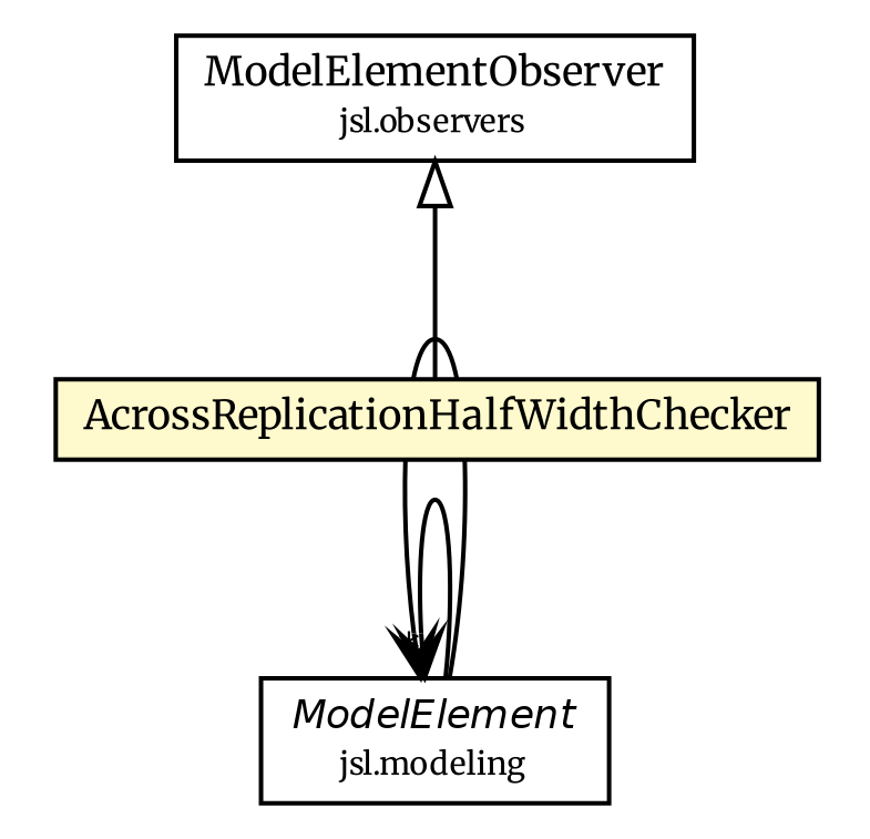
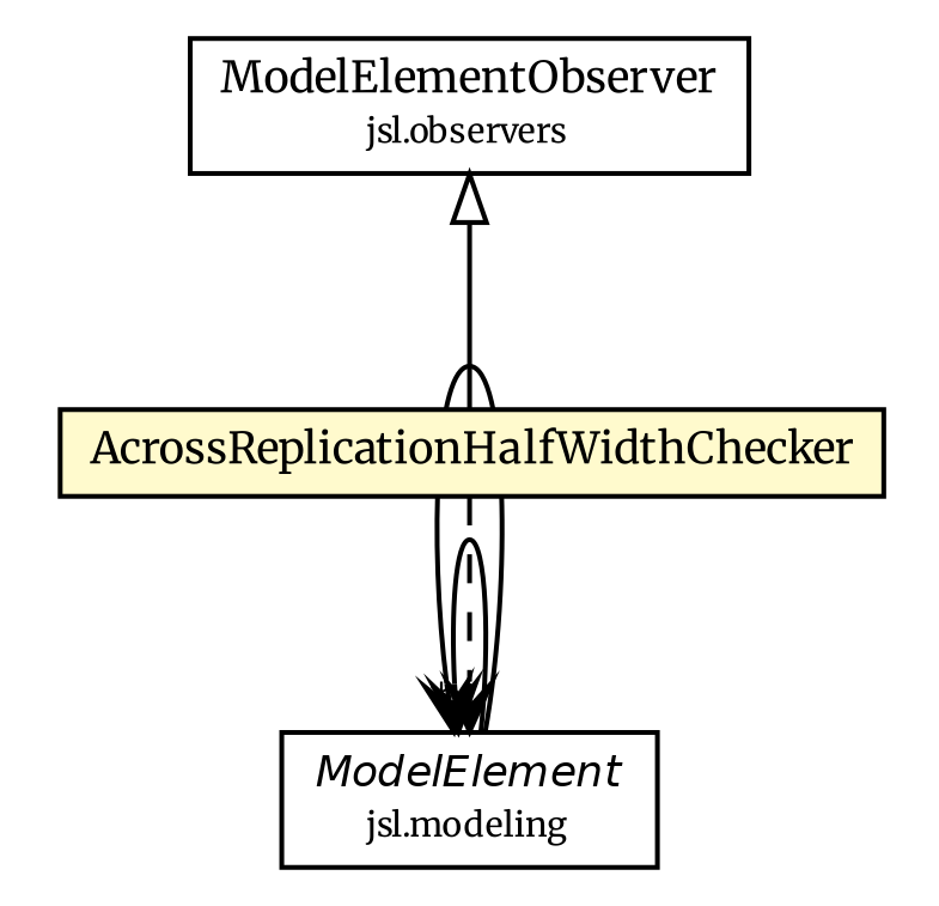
  digraph {
    fontname=Merriweather
    nodesep=0.25
    ranksep=0.5
    node [fontcolor=black fontname=Merriweather fontsize=9.0 shape=plaintext]
    edge [arrowhead=open color=black fontcolor=black fontname=Merriweather fontsize=10.0 headport=p labelfontname=Helvetica labelfontsize=10 tailport=p]
    n1 [label=<<table title="jsl.modeling.ModelElement" border="0" cellborder="1" cellspacing="0" cellpadding="2" port="p" href="../../modeling/ModelElement.html"> 		<tr><td><table border="0" cellspacing="0" cellpadding="1"> <tr><td align="center" balign="center"><font face="Helvetica-Oblique"> ModelElement </font></td></tr> <tr><td align="center" balign="center"><font point-size="7.0"> jsl.modeling </font></td></tr> 		</table></td></tr> 		</table>>]
    n2 [label=<<table title="jsl.observers.ModelElementObserver" border="0" cellborder="1" cellspacing="0" cellpadding="2" port="p" href="../ModelElementObserver.html"> 		<tr><td><table border="0" cellspacing="0" cellpadding="1"> <tr><td align="center" balign="center"> ModelElementObserver </td></tr> <tr><td align="center" balign="center"><font point-size="7.0"> jsl.observers </font></td></tr> 		</table></td></tr> 		</table>>]
    n3 [label=<<table title="jsl.observers.variable.AcrossReplicationHalfWidthChecker" border="0" cellborder="1" cellspacing="0" cellpadding="2" port="p" bgcolor="lemonChiffon" href="./AcrossReplicationHalfWidthChecker.html"> 		<tr><td><table border="0" cellspacing="0" cellpadding="1"> <tr><td align="center" balign="center"> AcrossReplicationHalfWidthChecker </td></tr> 		</table></td></tr> 		</table>>]
    n1 -> n1 [headlabel="*"]
    n1 -> n1
    n2 -> n3 [arrowtail=empty dir=back fontsize=10 arrowhead="" color="" fontcolor=""]
+   n3 -> n1 [style=dashed]
  }
